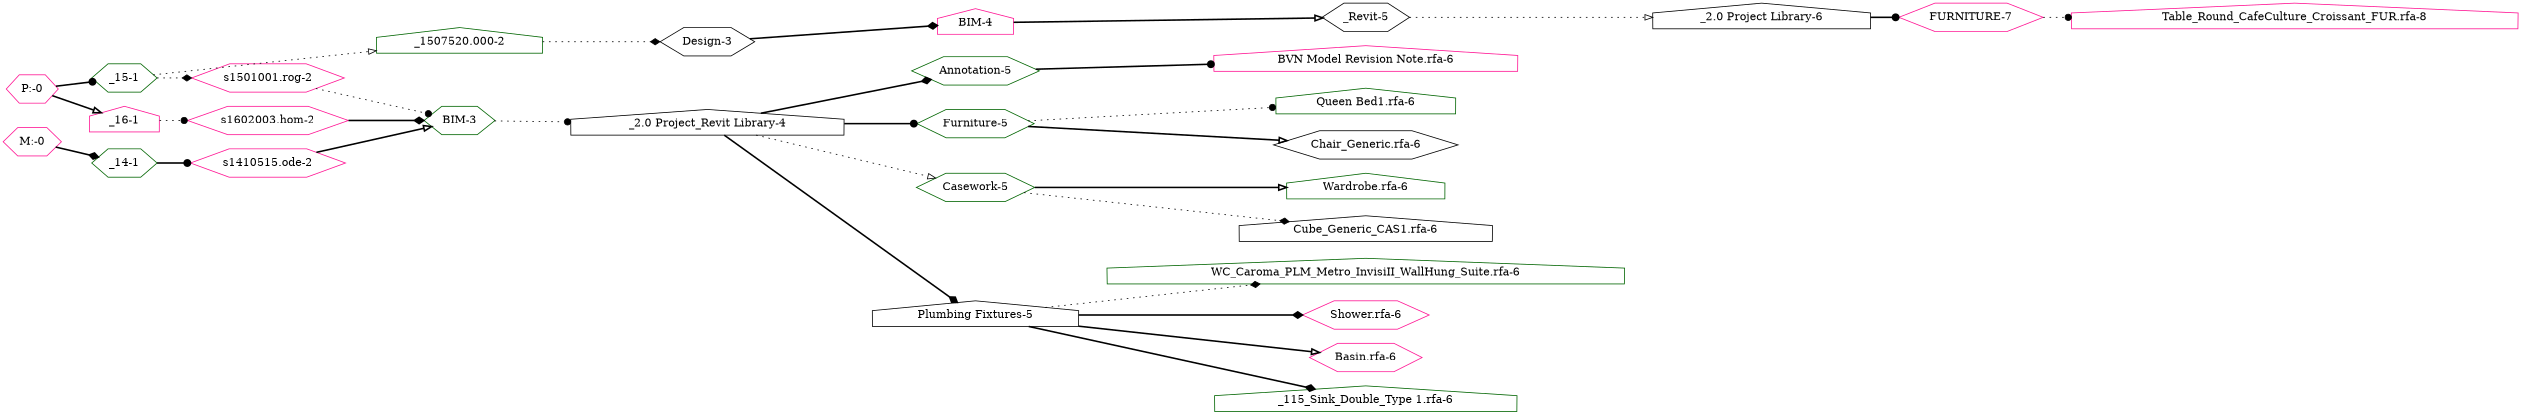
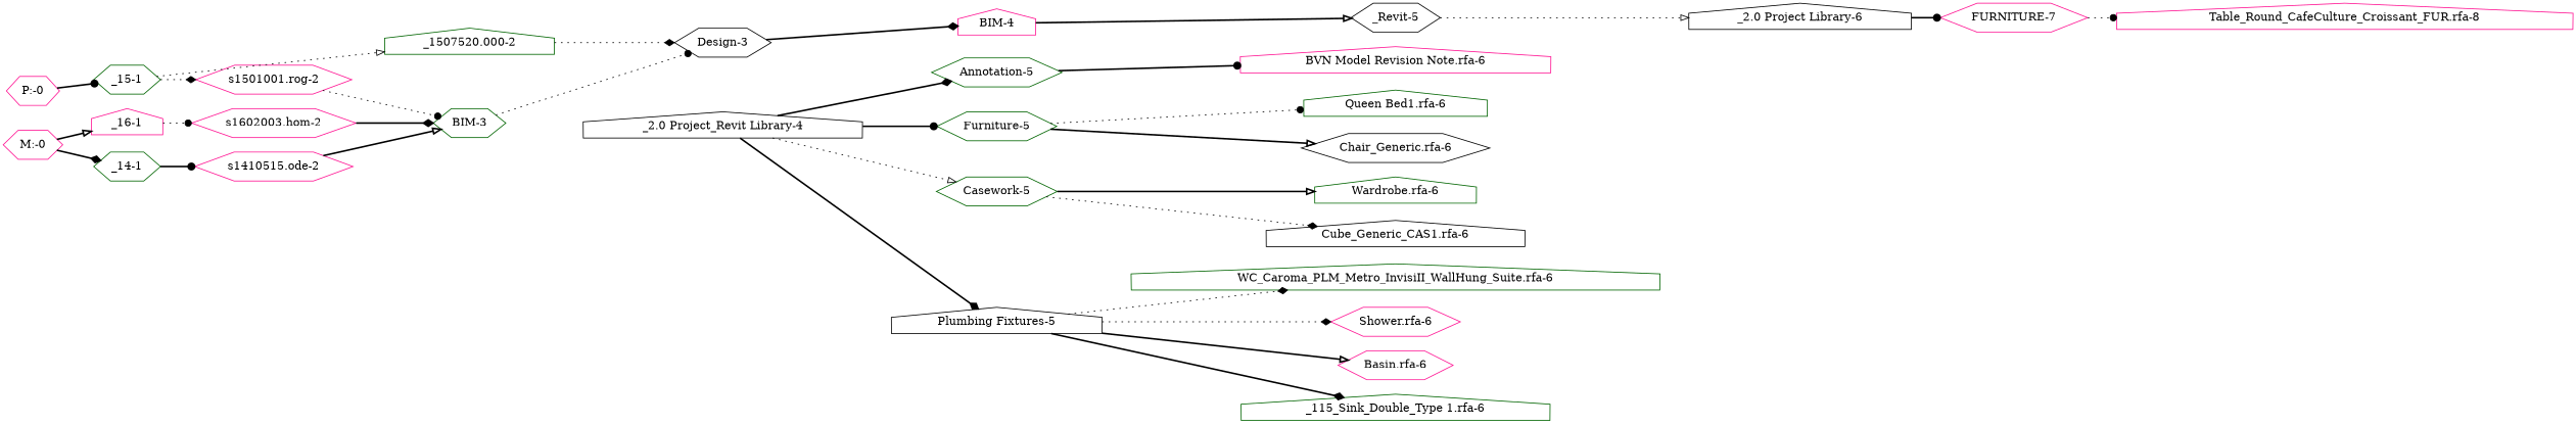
  strict digraph {
    rankdir=LR
    splines=false
    node [color=deeppink shape=hexagon]
    edge [arrowhead=diamond style=bold]
    "_15-1" [color=darkgreen]
    "P:-0"
    "_16-1" [shape=house]
    "s1501001.rog-2"
    "_1507520.000-2" [color=darkgreen shape=house]
    "s1602003.hom-2"
    "BIM-3" [color=darkgreen]
    "Design-3" [color=black]
    "_2.0 Project_Revit Library-4" [color=black shape=house]
    "Annotation-5" [color=darkgreen]
    "Furniture-5" [color=darkgreen]
    "Casework-5" [color=darkgreen]
    "Plumbing Fixtures-5" [color=black shape=house]
    "BVN Model Revision Note.rfa-6" [shape=house]
    "Queen Bed1.rfa-6" [color=darkgreen shape=house]
    "Chair_Generic.rfa-6" [color=black]
    "Wardrobe.rfa-6" [color=darkgreen shape=house]
    "Cube_Generic_CAS1.rfa-6" [color=black shape=house]
    "WC_Caroma_PLM_Metro_InvisiII_WallHung_Suite.rfa-6" [color=darkgreen shape=house]
    "Shower.rfa-6"
    "Basin.rfa-6"
    "_115_Sink_Double_Type 1.rfa-6" [color=darkgreen shape=house]
    "BIM-4" [shape=house]
    "_Revit-5" [color=black]
    "_2.0 Project Library-6" [color=black shape=house]
    "FURNITURE-7"
    "Table_Round_CafeCulture_Croissant_FUR.rfa-8" [shape=house]
    "_14-1" [color=darkgreen]
    "M:-0"
    "s1410515.ode-2"
    "_15-1" -> "s1501001.rog-2" [style=dotted]
    "_15-1" -> "_1507520.000-2" [arrowhead=onormal style=dotted]
    "P:-0" -> "_15-1" [arrowhead=dot]
-   "P:-0" -> "_16-1" [arrowhead=onormal]
+   "M:-0" -> "_16-1" [arrowhead=onormal]
    "_16-1" -> "s1602003.hom-2" [arrowhead=dot style=dotted]
    "s1501001.rog-2" -> "BIM-3" [arrowhead=dot style=dotted]
    "_1507520.000-2" -> "Design-3" [style=dotted]
    "s1602003.hom-2" -> "BIM-3"
-   "BIM-3" -> "_2.0 Project_Revit Library-4" [arrowhead=dot style=dotted]
+   "BIM-3" -> "Design-3" [arrowhead=dot style=dotted]
    "Design-3" -> "BIM-4"
    "_2.0 Project_Revit Library-4" -> "Annotation-5"
    "_2.0 Project_Revit Library-4" -> "Furniture-5" [arrowhead=dot]
    "_2.0 Project_Revit Library-4" -> "Casework-5" [arrowhead=onormal style=dotted]
    "_2.0 Project_Revit Library-4" -> "Plumbing Fixtures-5"
    "Annotation-5" -> "BVN Model Revision Note.rfa-6" [arrowhead=dot]
    "Furniture-5" -> "Queen Bed1.rfa-6" [arrowhead=dot style=dotted]
    "Furniture-5" -> "Chair_Generic.rfa-6" [arrowhead=onormal]
    "Casework-5" -> "Wardrobe.rfa-6" [arrowhead=onormal]
    "Casework-5" -> "Cube_Generic_CAS1.rfa-6" [style=dotted]
    "Plumbing Fixtures-5" -> "WC_Caroma_PLM_Metro_InvisiII_WallHung_Suite.rfa-6" [style=dotted]
-   "Plumbing Fixtures-5" -> "Shower.rfa-6"
+   "Plumbing Fixtures-5" -> "Shower.rfa-6" [style=dotted]
    "Plumbing Fixtures-5" -> "Basin.rfa-6" [arrowhead=onormal]
    "Plumbing Fixtures-5" -> "_115_Sink_Double_Type 1.rfa-6"
    "BIM-4" -> "_Revit-5" [arrowhead=onormal]
    "_Revit-5" -> "_2.0 Project Library-6" [arrowhead=onormal style=dotted]
    "_2.0 Project Library-6" -> "FURNITURE-7" [arrowhead=dot]
    "FURNITURE-7" -> "Table_Round_CafeCulture_Croissant_FUR.rfa-8" [arrowhead=dot style=dotted]
    "_14-1" -> "s1410515.ode-2" [arrowhead=dot]
    "M:-0" -> "_14-1"
    "s1410515.ode-2" -> "BIM-3" [arrowhead=onormal]
  }
